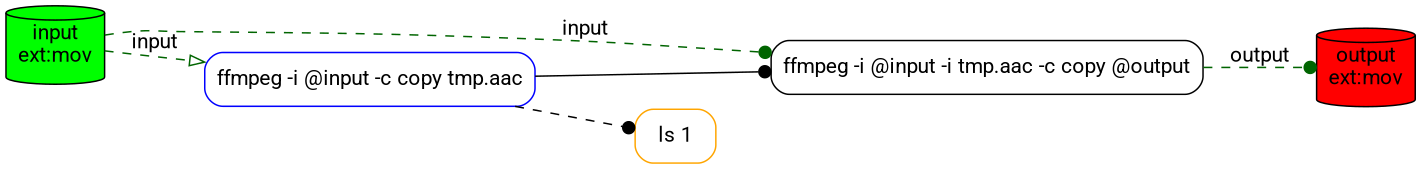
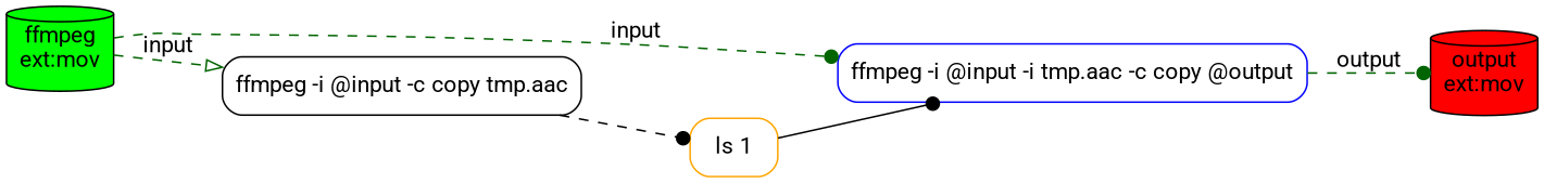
  digraph {
    fontname=Roboto
    rankdir=LR
    node [fontname=Roboto shape=box style=rounded]
    edge [arrowhead=dot color=darkgreen fontname=Roboto style=dashed]
-   n1 [color=black label="ffmpeg -i @input -i tmp.aac -c copy @output"]
+   n1 [color=blue label="ffmpeg -i @input -i tmp.aac -c copy @output"]
    n2 [fillcolor=red label="output\next:mov" shape=cylinder style=filled]
-   n3 [color=blue label="ffmpeg -i @input -c copy tmp.aac"]
+   n3 [color=black label="ffmpeg -i @input -c copy tmp.aac"]
    n4 [color=orange fillcolor=lightgray label="ls 1"]
-   n5 [fillcolor=green label="input\next:mov" shape=cylinder style=filled]
+   n5 [fillcolor=green label="ffmpeg\next:mov" shape=cylinder style=filled]
    n1 -> n2 [label=output]
    n3 -> n4 [color=black]
-   n3 -> n1 [color=black style=""]
+   n4 -> n1 [color=black style=""]
    n5 -> n1 [label=input]
    n5 -> n3 [arrowhead=onormal label=input]
  }
